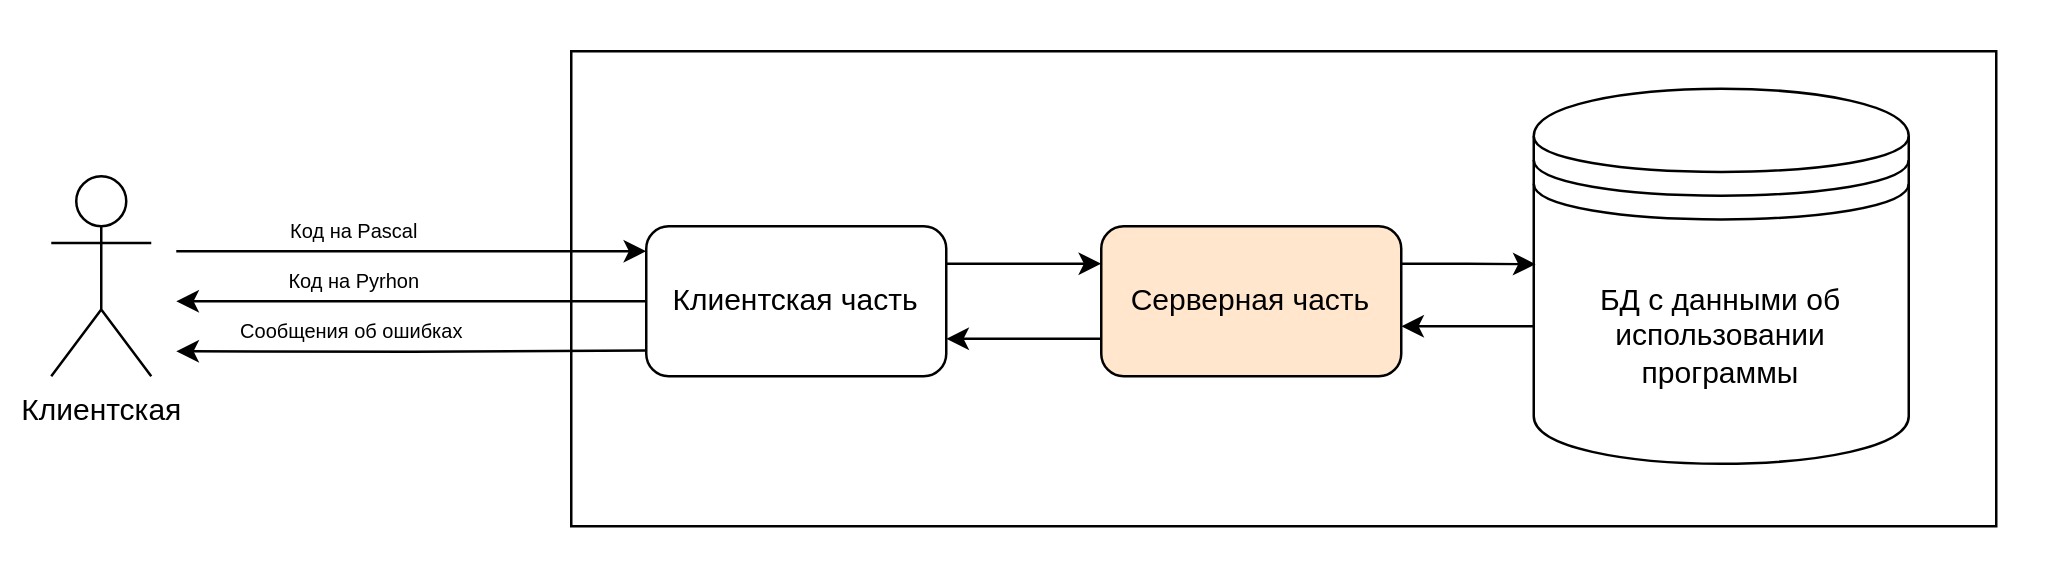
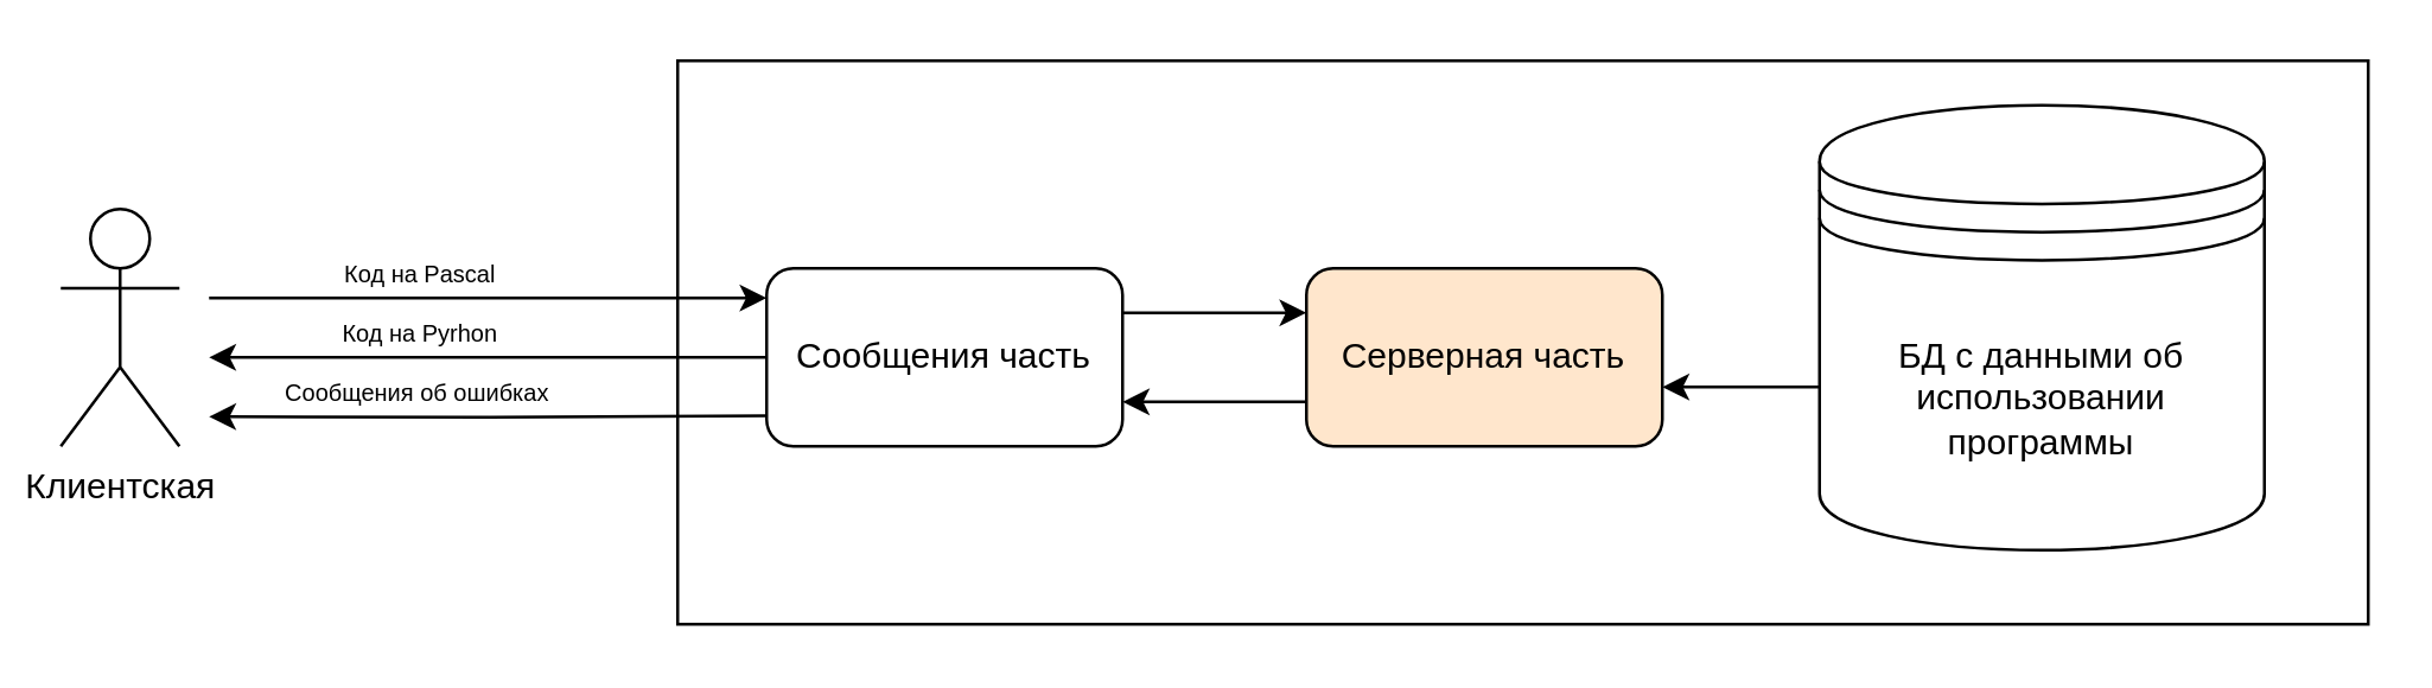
  <mxCell id="0" />
  <mxCell id="1" parent="0" />
  <mxCell id="2" value="" style="rounded=0;whiteSpace=wrap;html=1;" vertex="1" parent="1"><mxGeometry x="228" y="20" width="570" height="190" as="geometry" /></mxCell>
  <mxCell id="3" style="edgeStyle=orthogonalEdgeStyle;rounded=0;orthogonalLoop=1;jettySize=auto;html=1;" edge="1" parent="1" target="9"><mxGeometry relative="1" as="geometry"><mxPoint x="70" y="100" as="sourcePoint" /><Array as="points"><mxPoint x="238" y="100" /><mxPoint x="238" y="100" /></Array></mxGeometry></mxCell>
  <mxCell id="4" value="&lt;font style=&quot;font-size: 8px;&quot;&gt;Код на Pascal&lt;/font&gt;" style="edgeLabel;html=1;align=center;verticalAlign=middle;resizable=0;points=[];" vertex="1" connectable="0" parent="3"><mxGeometry x="-0.216" y="-1" relative="1" as="geometry"><mxPoint x="-4" y="-11" as="offset" /></mxGeometry></mxCell>
  <mxCell id="5" value="Клиентская" style="shape=umlActor;verticalLabelPosition=bottom;verticalAlign=top;html=1;outlineConnect=0;" vertex="1" parent="1"><mxGeometry y="70" width="40" height="80" as="geometry" x="20" /></mxCell>
  <mxCell id="6" style="edgeStyle=orthogonalEdgeStyle;rounded=0;orthogonalLoop=1;jettySize=auto;html=1;" edge="1" parent="1"><mxGeometry relative="1" as="geometry"><mxPoint x="70" y="120" as="targetPoint" /><mxPoint x="258" y="120" as="sourcePoint" /></mxGeometry></mxCell>
  <mxCell id="7" value="&lt;font style=&quot;font-size: 8px;&quot;&gt;Код на Pyrhon&lt;/font&gt;" style="edgeLabel;html=1;align=center;verticalAlign=middle;resizable=0;points=[];" vertex="1" connectable="0" parent="6"><mxGeometry x="0.059" y="-1" relative="1" as="geometry"><mxPoint x="-18" y="-9" as="offset" /></mxGeometry></mxCell>
  <mxCell id="8" style="edgeStyle=orthogonalEdgeStyle;rounded=0;orthogonalLoop=1;jettySize=auto;html=1;exitX=1;exitY=0.25;exitDx=0;exitDy=0;entryX=0;entryY=0.25;entryDx=0;entryDy=0;" edge="1" parent="1" source="9" target="11"><mxGeometry relative="1" as="geometry" /></mxCell>
- <mxCell id="9" value="Клиентская часть" style="rounded=1;whiteSpace=wrap;html=1;" vertex="1" parent="1"><mxGeometry x="258" y="90" width="120" height="60" as="geometry" /></mxCell>
+ <mxCell id="9" value="Сообщения часть" style="rounded=1;whiteSpace=wrap;html=1;" vertex="1" parent="1"><mxGeometry x="258" y="90" width="120" height="60" as="geometry" /></mxCell>
  <mxCell id="10" style="edgeStyle=orthogonalEdgeStyle;rounded=0;orthogonalLoop=1;jettySize=auto;html=1;exitX=0;exitY=0.75;exitDx=0;exitDy=0;entryX=1;entryY=0.75;entryDx=0;entryDy=0;" edge="1" parent="1" source="11" target="9"><mxGeometry relative="1" as="geometry" /></mxCell>
  <mxCell id="11" value="Серверная часть" style="rounded=1;whiteSpace=wrap;html=1;fillColor=#ffe6cc;" vertex="1" parent="1"><mxGeometry x="440" y="90" width="120" height="60" as="geometry" /></mxCell>
  <mxCell id="12" style="edgeStyle=orthogonalEdgeStyle;rounded=0;orthogonalLoop=1;jettySize=auto;html=1;exitX=0;exitY=0.7;exitDx=0;exitDy=0;" edge="1" parent="1" source="13"><mxGeometry relative="1" as="geometry"><mxPoint x="560" y="130" as="targetPoint" /><Array as="points"><mxPoint x="628" y="130" /></Array></mxGeometry></mxCell>
  <mxCell id="13" value="БД с данными об использовании программы" style="shape=datastore;whiteSpace=wrap;html=1;" vertex="1" parent="1"><mxGeometry x="613" y="35" width="150" height="150" as="geometry" /></mxCell>
  <mxCell id="14" style="edgeStyle=orthogonalEdgeStyle;rounded=0;orthogonalLoop=1;jettySize=auto;html=1;" edge="1" parent="1"><mxGeometry relative="1" as="geometry"><mxPoint x="70" y="140" as="targetPoint" /><mxPoint x="258" y="139.72" as="sourcePoint" /></mxGeometry></mxCell>
  <mxCell id="15" value="&lt;span style=&quot;font-size: 8px;&quot;&gt;Сообщения об ошибках&lt;/span&gt;" style="edgeLabel;html=1;align=center;verticalAlign=middle;resizable=0;points=[];" vertex="1" connectable="0" parent="14"><mxGeometry x="0.059" y="-1" relative="1" as="geometry"><mxPoint x="-19" y="-9" as="offset" /></mxGeometry></mxCell>
- <mxCell id="16" style="edgeStyle=orthogonalEdgeStyle;rounded=0;orthogonalLoop=1;jettySize=auto;html=1;exitX=1;exitY=0.25;exitDx=0;exitDy=0;entryX=0.005;entryY=0.468;entryDx=0;entryDy=0;entryPerimeter=0;" edge="1" parent="1" source="11" target="13"><mxGeometry relative="1" as="geometry" /></mxCell>
